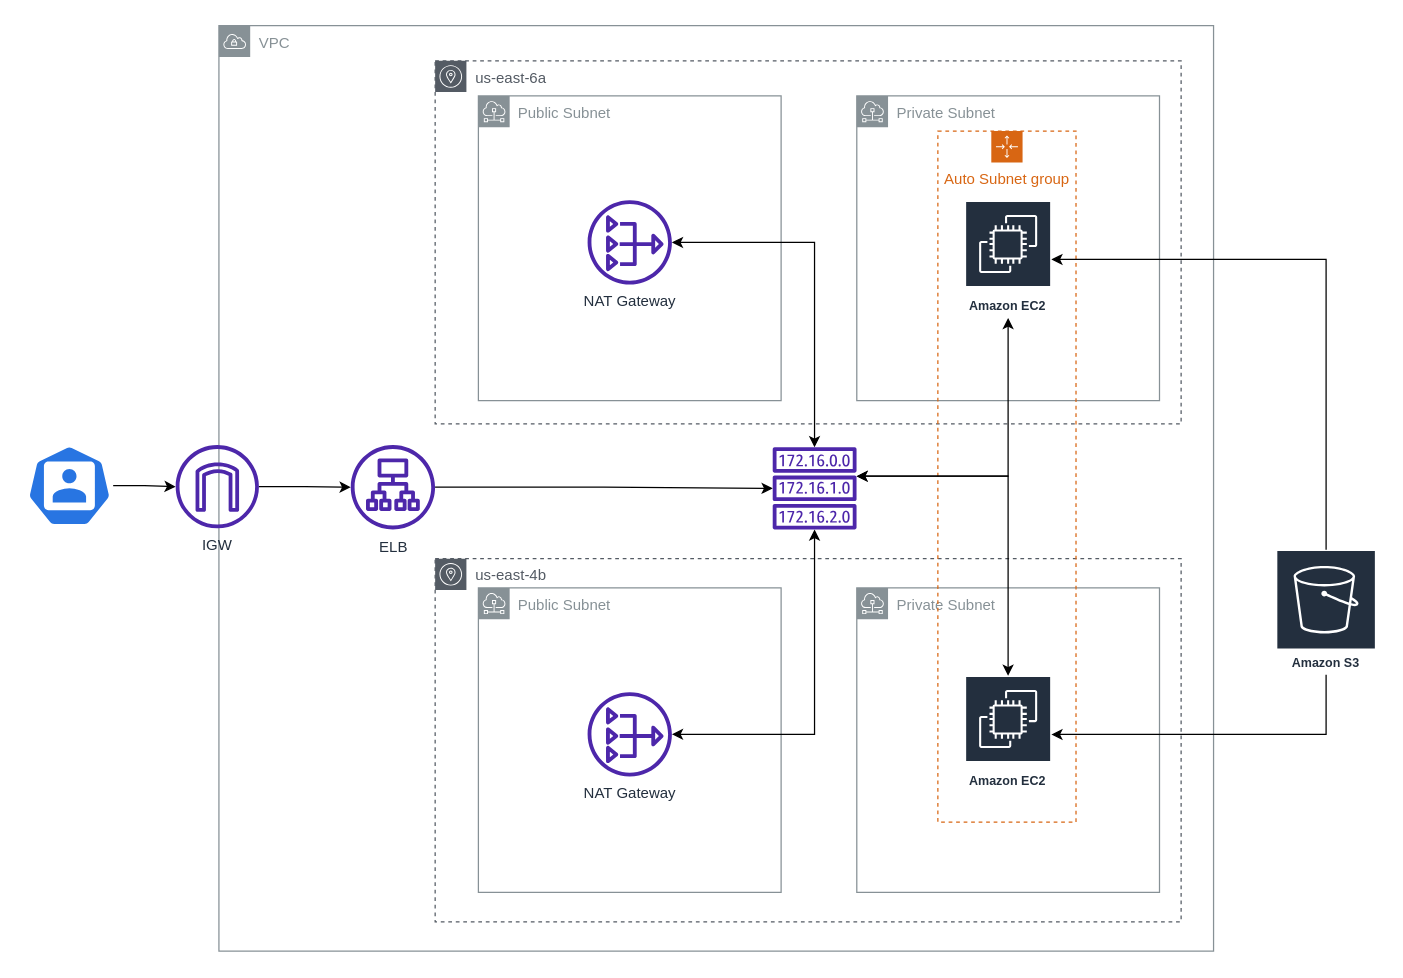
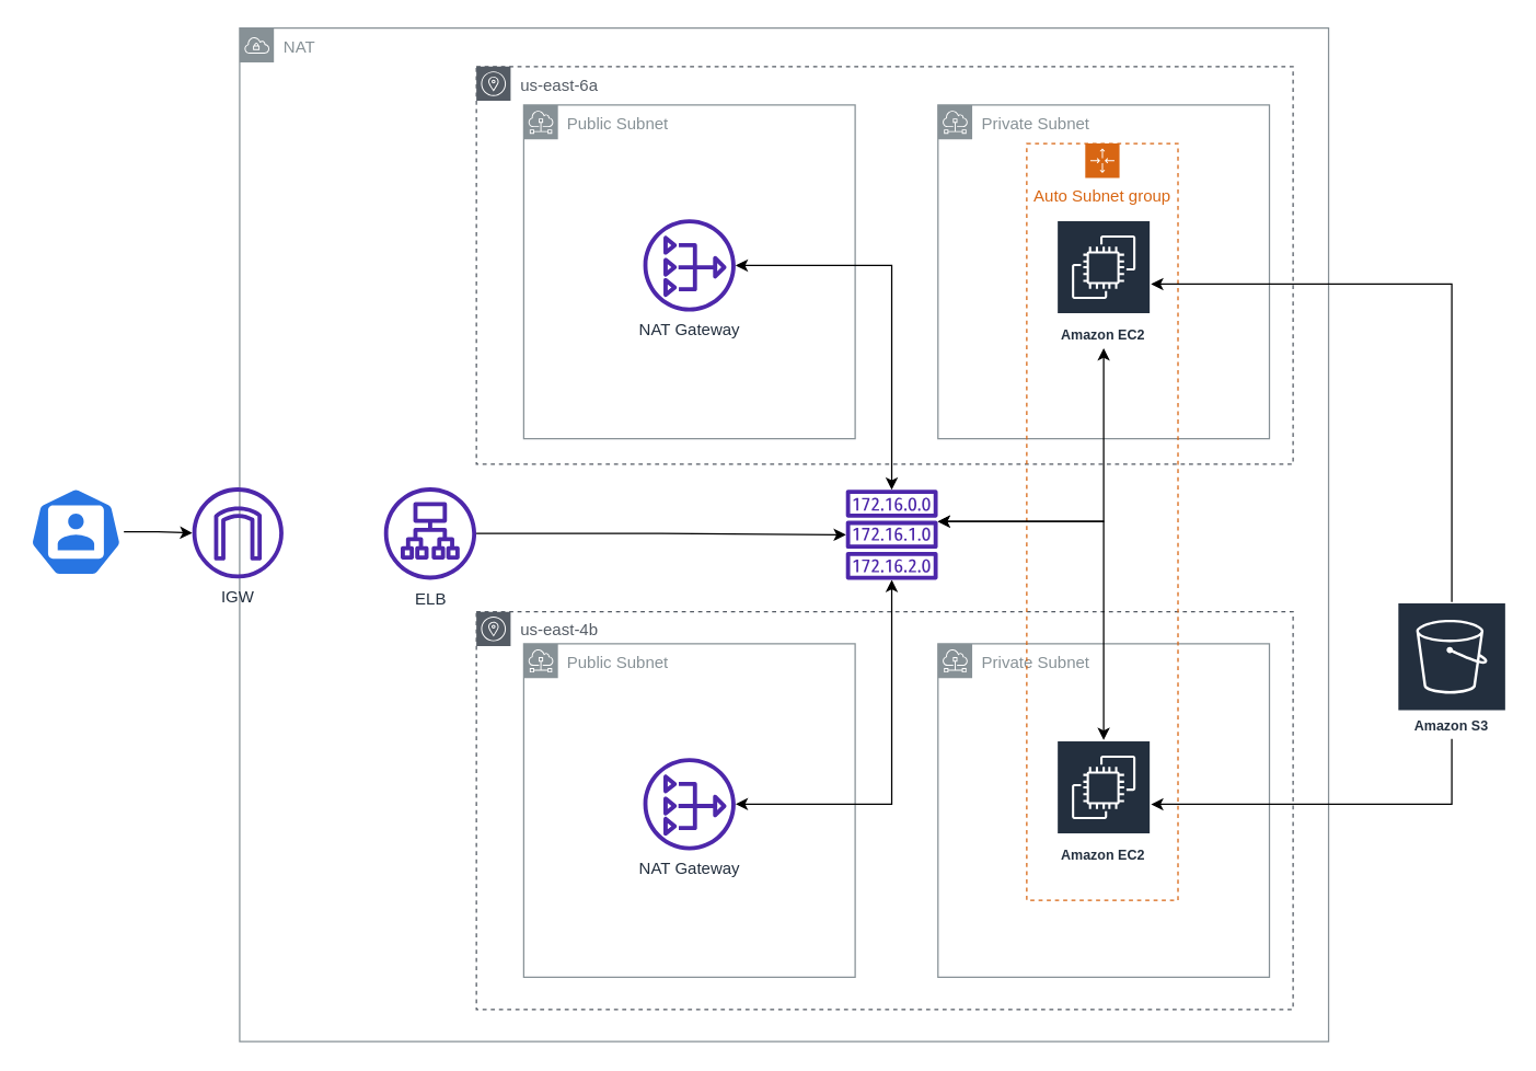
  <mxCell id="0" />
  <mxCell id="1" parent="0" />
  <mxCell id="2" value="" style="sketch=0;html=1;dashed=0;whitespace=wrap;fillColor=#2875E2;strokeColor=#ffffff;points=[[0.005,0.63,0],[0.1,0.2,0],[0.9,0.2,0],[0.5,0,0],[0.995,0.63,0],[0.72,0.99,0],[0.5,1,0],[0.28,0.99,0]];verticalLabelPosition=bottom;align=center;verticalAlign=top;shape=mxgraph.kubernetes.icon;prIcon=user" vertex="1" parent="1"><mxGeometry x="20" y="355.41" width="70" height="65" as="geometry" /></mxCell>
  <mxCell id="3" style="edgeStyle=orthogonalEdgeStyle;rounded=0;orthogonalLoop=1;jettySize=auto;html=1;" edge="1" parent="1" source="2" target="7"><mxGeometry relative="1" as="geometry" /></mxCell>
- <mxCell id="4" value="VPC" style="sketch=0;outlineConnect=0;gradientColor=none;html=1;whiteSpace=wrap;fontSize=12;fontStyle=0;shape=mxgraph.aws4.group;grIcon=mxgraph.aws4.group_vpc;strokeColor=#879196;fillColor=none;verticalAlign=top;align=left;spacingLeft=30;fontColor=#879196;dashed=0;" vertex="1" parent="1"><mxGeometry x="174.583" y="20" width="795.417" height="740" as="geometry" /></mxCell>
+ <mxCell id="4" value="NAT" style="sketch=0;outlineConnect=0;gradientColor=none;html=1;whiteSpace=wrap;fontSize=12;fontStyle=0;shape=mxgraph.aws4.group;grIcon=mxgraph.aws4.group_vpc;strokeColor=#879196;fillColor=none;verticalAlign=top;align=left;spacingLeft=30;fontColor=#879196;dashed=0;" vertex="1" parent="1"><mxGeometry x="174.583" y="20" width="795.417" height="740" as="geometry" /></mxCell>
  <mxCell id="5" value="us-east-6a" style="sketch=0;outlineConnect=0;gradientColor=none;html=1;whiteSpace=wrap;fontSize=12;fontStyle=0;shape=mxgraph.aws4.group;grIcon=mxgraph.aws4.group_availability_zone;strokeColor=#545B64;fillColor=none;verticalAlign=top;align=left;spacingLeft=30;fontColor=#545B64;dashed=1;" vertex="1" parent="1"><mxGeometry x="347.5" y="48.101" width="596.562" height="290.38" as="geometry" /></mxCell>
  <mxCell id="6" value="us-east-4b" style="sketch=0;outlineConnect=0;gradientColor=none;html=1;whiteSpace=wrap;fontSize=12;fontStyle=0;shape=mxgraph.aws4.group;grIcon=mxgraph.aws4.group_availability_zone;strokeColor=#545B64;fillColor=none;verticalAlign=top;align=left;spacingLeft=30;fontColor=#545B64;dashed=1;" vertex="1" parent="1"><mxGeometry x="347.5" y="446.199" width="596.562" height="290.38" as="geometry" /></mxCell>
  <mxCell id="7" value="IGW" style="sketch=0;outlineConnect=0;fontColor=#232F3E;gradientColor=none;fillColor=#4D27AA;strokeColor=none;dashed=0;verticalLabelPosition=bottom;verticalAlign=top;align=center;html=1;fontSize=12;fontStyle=0;aspect=fixed;pointerEvents=1;shape=mxgraph.aws4.internet_gateway;" vertex="1" parent="1"><mxGeometry x="140" y="355.405" width="66.573" height="66.573" as="geometry" /></mxCell>
  <mxCell id="8" value="ELB" style="sketch=0;outlineConnect=0;fontColor=#232F3E;gradientColor=none;fillColor=#4D27AA;strokeColor=none;dashed=0;verticalLabelPosition=bottom;verticalAlign=top;align=center;html=1;fontSize=12;fontStyle=0;aspect=fixed;pointerEvents=1;shape=mxgraph.aws4.application_load_balancer;" vertex="1" parent="1"><mxGeometry x="279.996" y="355.409" width="67.438" height="67.438" as="geometry" /></mxCell>
- <mxCell id="9" value="" style="edgeStyle=orthogonalEdgeStyle;rounded=0;orthogonalLoop=1;jettySize=auto;html=1;" edge="1" parent="1" source="7" target="8"><mxGeometry relative="1" as="geometry" /></mxCell>
  <mxCell id="10" value="Public Subnet" style="sketch=0;outlineConnect=0;gradientColor=none;html=1;whiteSpace=wrap;fontSize=12;fontStyle=0;shape=mxgraph.aws4.group;grIcon=mxgraph.aws4.group_subnet;strokeColor=#879196;fillColor=none;verticalAlign=top;align=left;spacingLeft=30;fontColor=#879196;dashed=0;" vertex="1" parent="1"><mxGeometry x="382.083" y="76.203" width="242.083" height="243.544" as="geometry" /></mxCell>
  <mxCell id="11" value="NAT Gateway" style="sketch=0;outlineConnect=0;fontColor=#232F3E;gradientColor=none;fillColor=#4D27AA;strokeColor=none;dashed=0;verticalLabelPosition=bottom;verticalAlign=top;align=center;html=1;fontSize=12;fontStyle=0;aspect=fixed;pointerEvents=1;shape=mxgraph.aws4.nat_gateway;" vertex="1" parent="10"><mxGeometry x="87.323" y="83.367" width="67.438" height="67.438" as="geometry" /></mxCell>
  <mxCell id="12" value="Private Subnet" style="sketch=0;outlineConnect=0;gradientColor=none;html=1;whiteSpace=wrap;fontSize=12;fontStyle=0;shape=mxgraph.aws4.group;grIcon=mxgraph.aws4.group_subnet;strokeColor=#879196;fillColor=none;verticalAlign=top;align=left;spacingLeft=30;fontColor=#879196;dashed=0;" vertex="1" parent="1"><mxGeometry x="684.688" y="76.203" width="242.083" height="243.544" as="geometry" /></mxCell>
  <mxCell id="13" value="Public Subnet" style="sketch=0;outlineConnect=0;gradientColor=none;html=1;whiteSpace=wrap;fontSize=12;fontStyle=0;shape=mxgraph.aws4.group;grIcon=mxgraph.aws4.group_subnet;strokeColor=#879196;fillColor=none;verticalAlign=top;align=left;spacingLeft=30;fontColor=#879196;dashed=0;" vertex="1" parent="1"><mxGeometry x="382.083" y="469.62" width="242.083" height="243.544" as="geometry" /></mxCell>
  <mxCell id="14" value="Private Subnet" style="sketch=0;outlineConnect=0;gradientColor=none;html=1;whiteSpace=wrap;fontSize=12;fontStyle=0;shape=mxgraph.aws4.group;grIcon=mxgraph.aws4.group_subnet;strokeColor=#879196;fillColor=none;verticalAlign=top;align=left;spacingLeft=30;fontColor=#879196;dashed=0;" vertex="1" parent="1"><mxGeometry x="684.688" y="469.62" width="242.083" height="243.544" as="geometry" /></mxCell>
  <mxCell id="15" style="edgeStyle=orthogonalEdgeStyle;rounded=0;orthogonalLoop=1;jettySize=auto;html=1;startArrow=classic;startFill=1;endArrow=classic;endFill=1;" edge="1" parent="1" source="16" target="21"><mxGeometry relative="1" as="geometry" /></mxCell>
  <mxCell id="16" value="NAT Gateway" style="sketch=0;outlineConnect=0;fontColor=#232F3E;gradientColor=none;fillColor=#4D27AA;strokeColor=none;dashed=0;verticalLabelPosition=bottom;verticalAlign=top;align=center;html=1;fontSize=12;fontStyle=0;aspect=fixed;pointerEvents=1;shape=mxgraph.aws4.nat_gateway;" vertex="1" parent="1"><mxGeometry x="469.402" y="552.987" width="67.438" height="67.438" as="geometry" /></mxCell>
  <mxCell id="17" value="Auto Subnet group" style="points=[[0,0],[0.25,0],[0.5,0],[0.75,0],[1,0],[1,0.25],[1,0.5],[1,0.75],[1,1],[0.75,1],[0.5,1],[0.25,1],[0,1],[0,0.75],[0,0.5],[0,0.25]];outlineConnect=0;gradientColor=none;html=1;whiteSpace=wrap;fontSize=12;fontStyle=0;container=1;pointerEvents=0;collapsible=0;recursiveResize=0;shape=mxgraph.aws4.groupCenter;grIcon=mxgraph.aws4.group_auto_scaling_group;grStroke=1;strokeColor=#D86613;fillColor=none;verticalAlign=top;align=center;fontColor=#D86613;dashed=1;spacingTop=25;" vertex="1" parent="1"><mxGeometry x="749.53" y="104.3" width="110.47" height="552.66" as="geometry" /></mxCell>
  <mxCell id="18" value="Amazon EC2" style="sketch=0;outlineConnect=0;fontColor=#232F3E;gradientColor=none;strokeColor=#ffffff;fillColor=#232F3E;dashed=0;verticalLabelPosition=middle;verticalAlign=bottom;align=center;html=1;whiteSpace=wrap;fontSize=10;fontStyle=1;spacing=3;shape=mxgraph.aws4.productIcon;prIcon=mxgraph.aws4.ec2;" vertex="1" parent="17"><mxGeometry x="21.619" y="435.57" width="69.167" height="93.671" as="geometry" /></mxCell>
  <mxCell id="19" value="Amazon EC2" style="sketch=0;outlineConnect=0;fontColor=#232F3E;gradientColor=none;strokeColor=#ffffff;fillColor=#232F3E;dashed=0;verticalLabelPosition=middle;verticalAlign=bottom;align=center;html=1;whiteSpace=wrap;fontSize=10;fontStyle=1;spacing=3;shape=mxgraph.aws4.productIcon;prIcon=mxgraph.aws4.ec2;" vertex="1" parent="17"><mxGeometry x="21.615" y="55.692" width="69.167" height="93.671" as="geometry" /></mxCell>
  <mxCell id="20" style="edgeStyle=orthogonalEdgeStyle;rounded=0;orthogonalLoop=1;jettySize=auto;html=1;" edge="1" parent="1" source="8" target="21"><mxGeometry relative="1" as="geometry"><mxPoint x="416.865" y="393.824" as="targetPoint" /></mxGeometry></mxCell>
  <mxCell id="21" value="" style="sketch=0;outlineConnect=0;fontColor=#232F3E;gradientColor=none;fillColor=#4D27AA;strokeColor=none;dashed=0;verticalLabelPosition=bottom;verticalAlign=top;align=center;html=1;fontSize=12;fontStyle=0;aspect=fixed;pointerEvents=1;shape=mxgraph.aws4.route_table;" vertex="1" parent="1"><mxGeometry x="617.247" y="357.142" width="67.438" height="65.708" as="geometry" /></mxCell>
  <mxCell id="22" value="Amazon S3" style="sketch=0;outlineConnect=0;fontColor=#232F3E;gradientColor=none;strokeColor=#ffffff;fillColor=#232F3E;dashed=0;verticalLabelPosition=middle;verticalAlign=bottom;align=center;html=1;whiteSpace=wrap;fontSize=10;fontStyle=1;spacing=3;shape=mxgraph.aws4.productIcon;prIcon=mxgraph.aws4.s3;" vertex="1" parent="1"><mxGeometry x="1020" y="439" width="80" height="100" as="geometry" /></mxCell>
  <mxCell id="23" style="edgeStyle=orthogonalEdgeStyle;rounded=0;orthogonalLoop=1;jettySize=auto;html=1;startArrow=classic;startFill=1;endArrow=none;endFill=0;" edge="1" parent="1" source="19" target="22"><mxGeometry relative="1" as="geometry" /></mxCell>
  <mxCell id="24" style="edgeStyle=orthogonalEdgeStyle;rounded=0;orthogonalLoop=1;jettySize=auto;html=1;startArrow=classic;startFill=1;endArrow=none;endFill=0;" edge="1" parent="1" source="18" target="22"><mxGeometry relative="1" as="geometry" /></mxCell>
  <mxCell id="25" style="edgeStyle=orthogonalEdgeStyle;rounded=0;orthogonalLoop=1;jettySize=auto;html=1;startArrow=classic;startFill=1;endArrow=classic;endFill=1;" edge="1" parent="1" source="11" target="21"><mxGeometry relative="1" as="geometry" /></mxCell>
  <mxCell id="26" style="edgeStyle=orthogonalEdgeStyle;rounded=0;orthogonalLoop=1;jettySize=auto;html=1;startArrow=classic;startFill=1;" edge="1" parent="1" source="19" target="21"><mxGeometry relative="1" as="geometry"><Array as="points"><mxPoint x="805.531" y="380.304" /></Array></mxGeometry></mxCell>
  <mxCell id="27" style="edgeStyle=orthogonalEdgeStyle;rounded=0;orthogonalLoop=1;jettySize=auto;html=1;startArrow=classic;startFill=1;" edge="1" parent="1" source="18" target="21"><mxGeometry relative="1" as="geometry"><mxPoint x="800" y="540" as="sourcePoint" /><Array as="points"><mxPoint x="805.531" y="380.304" /></Array></mxGeometry></mxCell>
